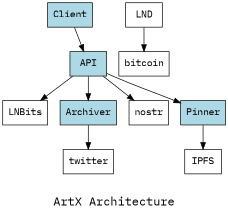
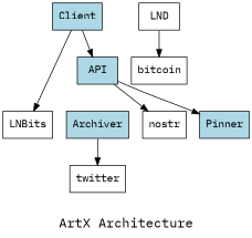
  digraph {
    fontname="IBM Plex Mono"
    fontsize=18
    label="ArtX Architecture"
    node [fontname="IBM Plex Mono" shape=box]
    edge [fontname="IBM Plex Mono"]
    Client [fillcolor=lightblue style=filled]
    API [fillcolor=lightblue style=filled]
    Archiver [fillcolor=lightblue style=filled]
    LNBits
    nostr
    Pinner [fillcolor=lightblue style=filled]
    twitter
-   IPFS
    LND
    bitcoin
    Client -> API
-   API -> Archiver
-   API -> LNBits
+   Client -> LNBits
    API -> nostr
    API -> Pinner
    Archiver -> twitter
-   Pinner -> IPFS
    LND -> bitcoin
  }
